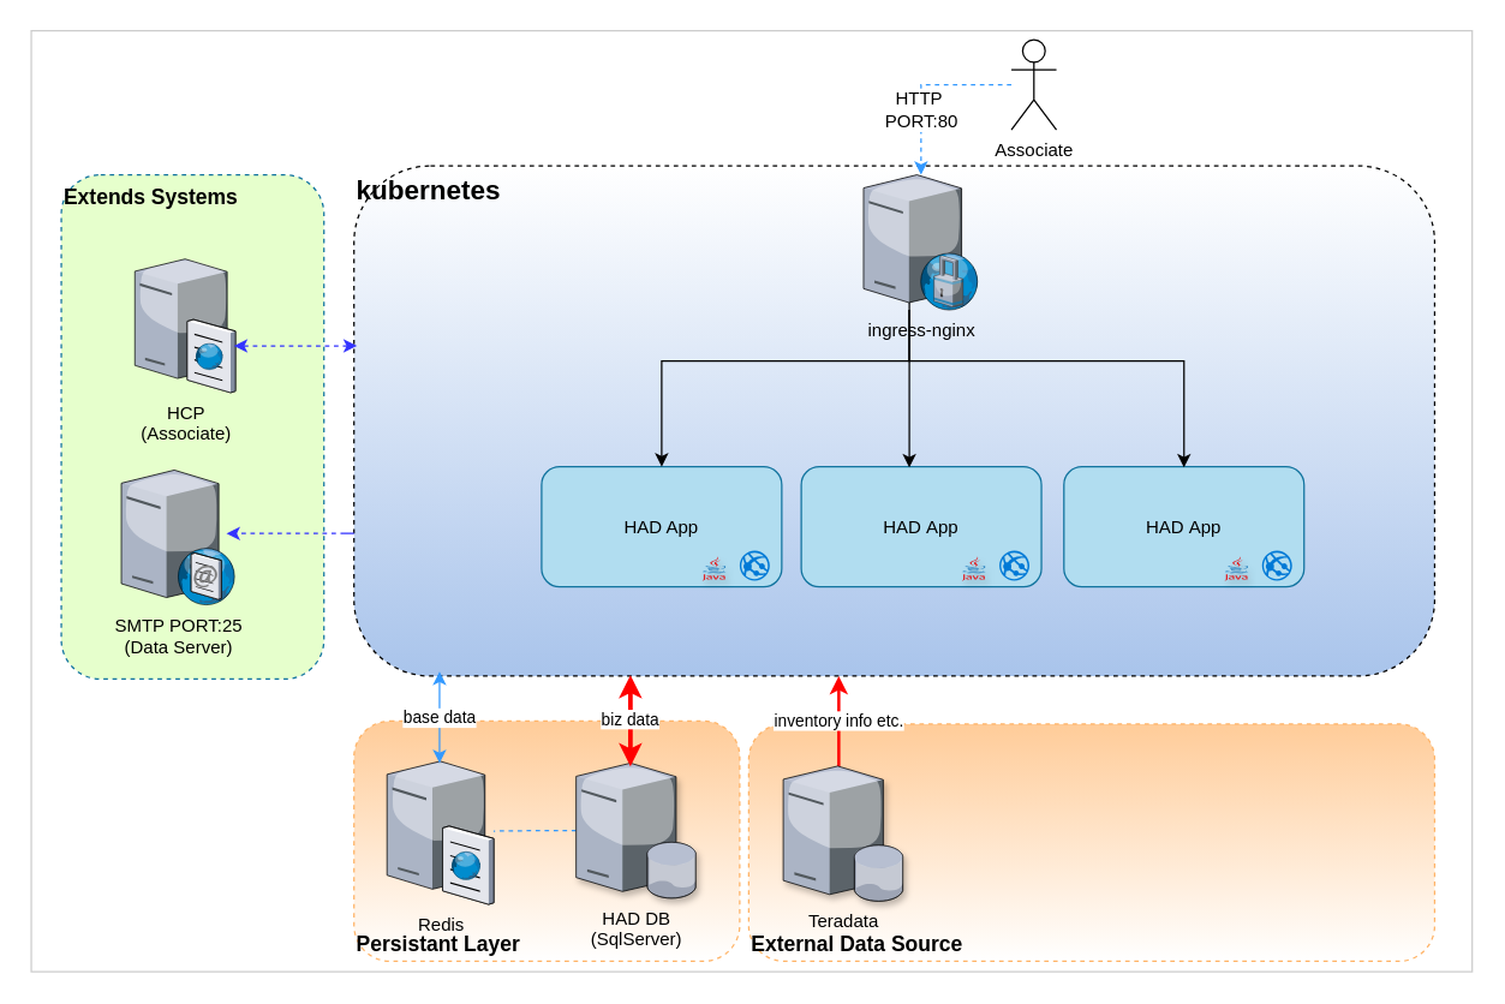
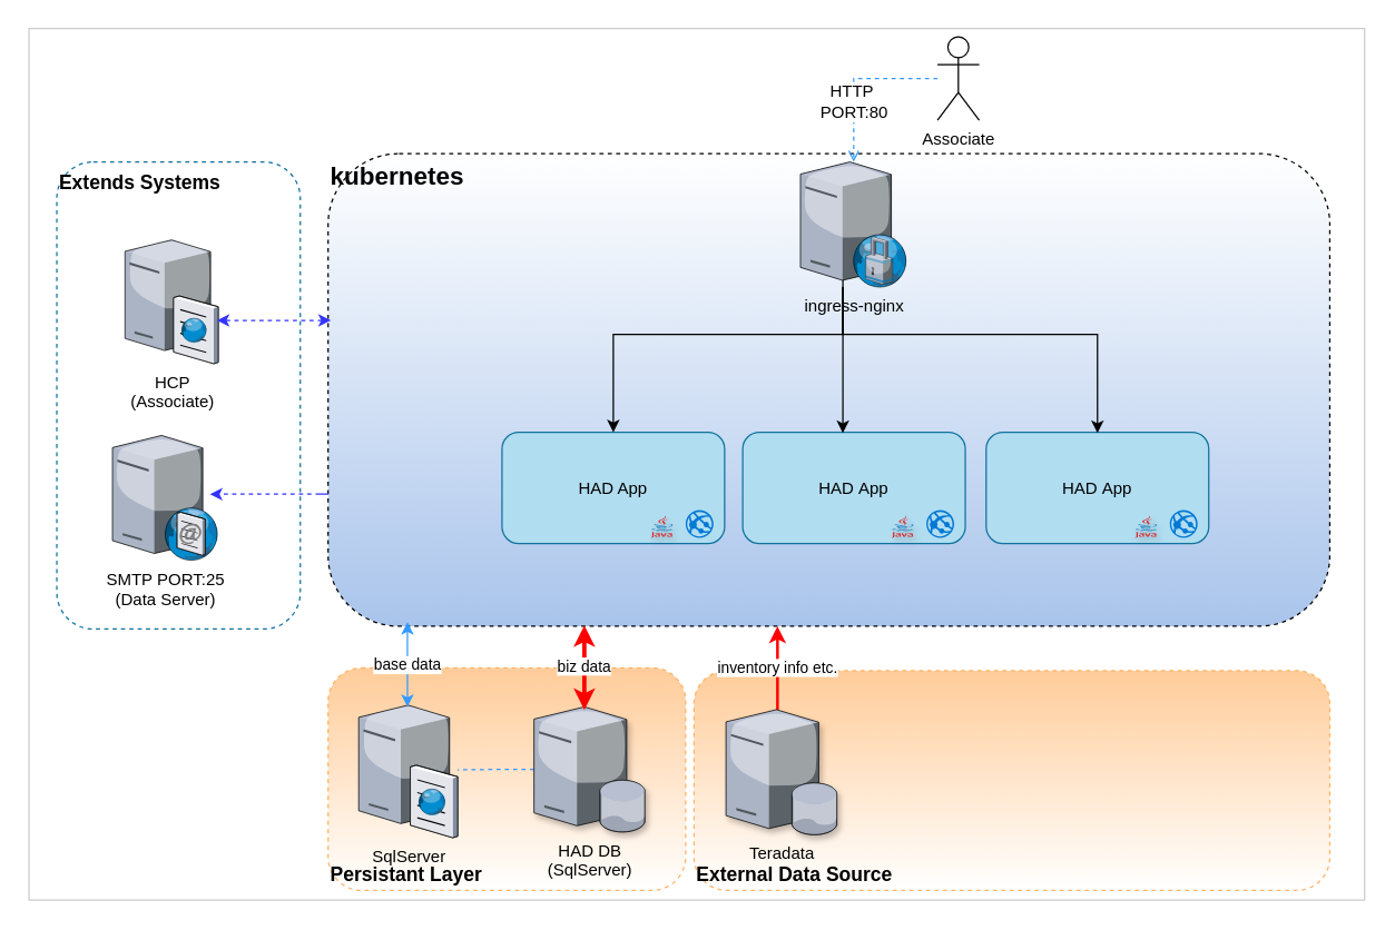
  <mxCell id="0" />
  <mxCell id="1" parent="0" />
  <mxCell id="2" value="" style="rounded=0;whiteSpace=wrap;html=1;shadow=0;fillColor=none;gradientColor=#A9C4EB;fontSize=24;align=left;perimeterSpacing=3;strokeColor=#000000;opacity=20;" vertex="1" parent="1"><mxGeometry x="20" y="20" width="960" height="627" as="geometry" /></mxCell>
  <mxCell id="3" value="&lt;div style=&quot;text-align: right&quot;&gt;&lt;b&gt;&lt;font style=&quot;font-size: 14px&quot;&gt;External Data Source&lt;/font&gt;&lt;/b&gt;&lt;/div&gt;" style="rounded=1;whiteSpace=wrap;html=1;align=left;strokeColor=#FFB366;fillColor=#FFCC99;shadow=0;fontSize=12;verticalAlign=bottom;dashed=1;gradientColor=#ffffff;" vertex="1" parent="1"><mxGeometry x="498" y="482" width="457" height="158" as="geometry" /></mxCell>
- <mxCell id="4" value="&lt;b&gt;&lt;font style=&quot;font-size: 14px&quot;&gt;Extends Systems&lt;/font&gt;&lt;/b&gt;" style="rounded=1;whiteSpace=wrap;html=1;align=left;strokeColor=#10739e;fillColor=#E6FFCC;shadow=0;fontSize=12;verticalAlign=top;dashed=1;" vertex="1" parent="1"><mxGeometry x="40" y="116" width="175" height="336" as="geometry" /></mxCell>
+ <mxCell id="4" value="&lt;b&gt;&lt;font style=&quot;font-size: 14px&quot;&gt;Extends Systems&lt;/font&gt;&lt;/b&gt;" style="rounded=1;whiteSpace=wrap;html=1;align=left;strokeColor=#10739e;fillColor=#ffffff;shadow=0;fontSize=12;verticalAlign=top;dashed=1;" vertex="1" parent="1"><mxGeometry x="40" y="116" width="175" height="336" as="geometry" /></mxCell>
  <mxCell id="5" value="&lt;b&gt;&lt;font style=&quot;font-size: 14px&quot;&gt;Persistant Layer&lt;/font&gt;&lt;/b&gt;" style="rounded=1;whiteSpace=wrap;html=1;align=left;strokeColor=#FFB366;fillColor=#FFCC99;shadow=0;fontSize=12;verticalAlign=bottom;dashed=1;gradientColor=#ffffff;" vertex="1" parent="1"><mxGeometry x="235" y="480" width="257" height="160" as="geometry" /></mxCell>
  <mxCell id="6" value="&lt;div style=&quot;text-align: center; font-size: 18px;&quot;&gt;&lt;b style=&quot;font-size: 18px;&quot;&gt;kubernetes&lt;/b&gt;&lt;/div&gt;" style="rounded=1;whiteSpace=wrap;html=1;fillColor=#ffffff;gradientColor=#A9C4EB;align=left;verticalAlign=top;dashed=1;fontSize=18;" vertex="1" parent="1"><mxGeometry x="235" y="110" width="720" height="340" as="geometry" /></mxCell>
  <mxCell id="7" value="inventory info etc." style="edgeStyle=orthogonalEdgeStyle;rounded=0;orthogonalLoop=1;jettySize=auto;html=1;startArrow=none;startFill=0;endArrow=classic;endFill=1;strokeColor=#FF0000;strokeWidth=2;" edge="1" parent="1"><mxGeometry relative="1" as="geometry"><mxPoint x="558" y="510" as="sourcePoint" /><mxPoint x="558" y="450" as="targetPoint" /><Array as="points"><mxPoint x="558" y="470" /><mxPoint x="558" y="470" /></Array></mxGeometry></mxCell>
  <mxCell id="8" value="&lt;div&gt;Teradata&lt;/div&gt;&lt;span id=&quot;transmark&quot; style=&quot;display: none ; width: 0px ; height: 0px&quot;&gt;&lt;/span&gt;&lt;span id=&quot;transmark&quot; style=&quot;display: none ; width: 0px ; height: 0px&quot;&gt;&lt;/span&gt;" style="verticalLabelPosition=bottom;aspect=fixed;html=1;verticalAlign=top;strokeColor=none;align=center;outlineConnect=0;shape=mxgraph.citrix.database_server;fillColor=#FFFFFF;gradientColor=#F3FFF2;shadow=1;" vertex="1" parent="1"><mxGeometry x="521" y="510" width="80" height="90" as="geometry" /></mxCell>
  <mxCell id="9" value="" style="group" vertex="1" connectable="0" parent="1"><mxGeometry x="360" y="310.5" width="160" height="80" as="geometry" /></mxCell>
  <mxCell id="10" value="&lt;span&gt;HAD App&lt;/span&gt;&lt;span&gt;&lt;br&gt;&lt;/span&gt;" style="rounded=1;whiteSpace=wrap;html=1;align=center;strokeColor=#10739e;fillColor=#b1ddf0;" vertex="1" parent="9"><mxGeometry width="160" height="80" as="geometry" /></mxCell>
  <mxCell id="11" value="" style="shadow=0;dashed=0;html=1;strokeColor=none;fillColor=#0079D6;labelPosition=center;verticalLabelPosition=bottom;verticalAlign=top;align=center;shape=mxgraph.azure.azure_website;" vertex="1" parent="9"><mxGeometry x="132" y="56" width="20" height="20" as="geometry" /></mxCell>
  <mxCell id="12" value="" style="dashed=0;outlineConnect=0;html=1;align=center;labelPosition=center;verticalLabelPosition=bottom;verticalAlign=top;shape=mxgraph.weblogos.java;shadow=1;fillColor=none;gradientColor=#ffffff;" vertex="1" parent="9"><mxGeometry x="107" y="60" width="16" height="16" as="geometry" /></mxCell>
  <mxCell id="13" value="" style="group" vertex="1" connectable="0" parent="1"><mxGeometry x="533" y="310.5" width="160" height="80" as="geometry" /></mxCell>
  <mxCell id="14" value="HAD&amp;nbsp;App&lt;span&gt;&lt;br&gt;&lt;/span&gt;" style="rounded=1;whiteSpace=wrap;html=1;align=center;strokeColor=#10739e;fillColor=#b1ddf0;" vertex="1" parent="13"><mxGeometry width="160" height="80" as="geometry" /></mxCell>
  <mxCell id="15" value="" style="shadow=0;dashed=0;html=1;strokeColor=none;fillColor=#0079D6;labelPosition=center;verticalLabelPosition=bottom;verticalAlign=top;align=center;shape=mxgraph.azure.azure_website;" vertex="1" parent="13"><mxGeometry x="132" y="56" width="20" height="20" as="geometry" /></mxCell>
  <mxCell id="16" value="" style="dashed=0;outlineConnect=0;html=1;align=center;labelPosition=center;verticalLabelPosition=bottom;verticalAlign=top;shape=mxgraph.weblogos.java;shadow=1;fillColor=none;gradientColor=#ffffff;" vertex="1" parent="13"><mxGeometry x="107" y="60" width="16" height="16" as="geometry" /></mxCell>
  <mxCell id="17" value="" style="group" vertex="1" connectable="0" parent="1"><mxGeometry x="708" y="310.5" width="160" height="80" as="geometry" /></mxCell>
  <mxCell id="18" value="HAD&amp;nbsp;App&lt;span&gt;&lt;br&gt;&lt;/span&gt;" style="rounded=1;whiteSpace=wrap;html=1;align=center;strokeColor=#10739e;fillColor=#b1ddf0;" vertex="1" parent="17"><mxGeometry width="160" height="80" as="geometry" /></mxCell>
  <mxCell id="19" value="" style="shadow=0;dashed=0;html=1;strokeColor=none;fillColor=#0079D6;labelPosition=center;verticalLabelPosition=bottom;verticalAlign=top;align=center;shape=mxgraph.azure.azure_website;" vertex="1" parent="17"><mxGeometry x="132" y="56" width="20" height="20" as="geometry" /></mxCell>
  <mxCell id="20" value="" style="dashed=0;outlineConnect=0;html=1;align=center;labelPosition=center;verticalLabelPosition=bottom;verticalAlign=top;shape=mxgraph.weblogos.java;shadow=1;fillColor=none;gradientColor=#ffffff;" vertex="1" parent="17"><mxGeometry x="107" y="60" width="16" height="16" as="geometry" /></mxCell>
  <mxCell id="21" value="SMTP PORT:25&lt;br&gt;(Data Server)" style="verticalLabelPosition=bottom;aspect=fixed;html=1;verticalAlign=top;strokeColor=none;align=center;outlineConnect=0;shape=mxgraph.citrix.smtp_server;" vertex="1" parent="1"><mxGeometry x="80" y="310.5" width="76" height="92" as="geometry" /></mxCell>
  <mxCell id="22" style="edgeStyle=orthogonalEdgeStyle;rounded=0;orthogonalLoop=1;jettySize=auto;html=1;entryX=0.5;entryY=0;entryDx=0;entryDy=0;startArrow=none;startFill=0;endArrow=classic;endFill=1;strokeColor=#000000;strokeWidth=1;" edge="1" parent="1" source="25" target="10"><mxGeometry relative="1" as="geometry"><Array as="points"><mxPoint x="605" y="240" /><mxPoint x="440" y="240" /></Array></mxGeometry></mxCell>
  <mxCell id="23" style="edgeStyle=orthogonalEdgeStyle;rounded=0;orthogonalLoop=1;jettySize=auto;html=1;entryX=0.392;entryY=0.119;entryDx=0;entryDy=0;entryPerimeter=0;startArrow=none;startFill=0;endArrow=classic;endFill=1;strokeColor=#000000;strokeWidth=1;" edge="1" parent="1"><mxGeometry relative="1" as="geometry"><mxPoint x="605" y="197" as="sourcePoint" /><mxPoint x="605" y="311" as="targetPoint" /></mxGeometry></mxCell>
  <mxCell id="24" style="edgeStyle=orthogonalEdgeStyle;rounded=0;orthogonalLoop=1;jettySize=auto;html=1;entryX=0.5;entryY=0;entryDx=0;entryDy=0;startArrow=none;startFill=0;endArrow=classic;endFill=1;strokeColor=#000000;strokeWidth=1;" edge="1" parent="1" source="25"><mxGeometry relative="1" as="geometry"><mxPoint x="596" y="206" as="sourcePoint" /><mxPoint x="788" y="311" as="targetPoint" /><Array as="points"><mxPoint x="605" y="240" /><mxPoint x="788" y="240" /></Array></mxGeometry></mxCell>
  <mxCell id="25" value="ingress-nginx" style="verticalLabelPosition=bottom;aspect=fixed;html=1;verticalAlign=top;strokeColor=none;align=center;outlineConnect=0;shape=mxgraph.citrix.proxy_server;" vertex="1" parent="1"><mxGeometry x="574.5" y="116" width="76.5" height="90" as="geometry" /></mxCell>
  <mxCell id="26" style="edgeStyle=orthogonalEdgeStyle;rounded=0;orthogonalLoop=1;jettySize=auto;html=1;strokeColor=#3333FF;fillColor=#FF3333;dashed=1;" edge="1" parent="1"><mxGeometry relative="1" as="geometry"><mxPoint x="229" y="355" as="sourcePoint" /><mxPoint x="150" y="355" as="targetPoint" /><Array as="points"><mxPoint x="235" y="355" /></Array></mxGeometry></mxCell>
- <mxCell id="27" style="edgeStyle=orthogonalEdgeStyle;rounded=0;orthogonalLoop=1;jettySize=auto;html=1;startArrow=none;startFill=0;endArrow=classic;endFill=1;strokeColor=#3399FF;dashed=1;" edge="1" parent="1" source="29" target="25"><mxGeometry relative="1" as="geometry" /></mxCell>
+ <mxCell id="27" style="edgeStyle=orthogonalEdgeStyle;rounded=0;orthogonalLoop=1;jettySize=auto;html=1;startArrow=none;startFill=0;endArrow=open;endFill=1;strokeColor=#3399FF;dashed=1;" edge="1" parent="1" source="29" target="25"><mxGeometry relative="1" as="geometry" /></mxCell>
  <mxCell id="28" value="HTTP&amp;nbsp;&lt;br&gt;PORT:80" style="text;html=1;resizable=0;points=[];align=center;verticalAlign=middle;labelBackgroundColor=#ffffff;" vertex="1" connectable="0" parent="27"><mxGeometry y="17" relative="1" as="geometry"><mxPoint x="-17" y="17" as="offset" /></mxGeometry></mxCell>
  <mxCell id="29" value="Associate" style="shape=umlActor;verticalLabelPosition=bottom;labelBackgroundColor=#ffffff;verticalAlign=top;html=1;outlineConnect=0;" vertex="1" parent="1"><mxGeometry x="673" y="26" width="30" height="60" as="geometry" /></mxCell>
  <mxCell id="30" style="edgeStyle=orthogonalEdgeStyle;rounded=0;orthogonalLoop=1;jettySize=auto;html=1;dashed=1;startArrow=none;startFill=0;endArrow=none;endFill=1;strokeColor=#3399FF;strokeWidth=1;" edge="1" parent="1" source="31" target="33"><mxGeometry relative="1" as="geometry" /></mxCell>
  <mxCell id="31" value="&lt;div&gt;HAD DB&lt;/div&gt;&lt;div&gt;(SqlServer)&lt;/div&gt;&lt;span id=&quot;transmark&quot; style=&quot;display: none ; width: 0px ; height: 0px&quot;&gt;&lt;/span&gt;&lt;span id=&quot;transmark&quot; style=&quot;display: none ; width: 0px ; height: 0px&quot;&gt;&lt;/span&gt;" style="verticalLabelPosition=bottom;aspect=fixed;html=1;verticalAlign=top;strokeColor=none;align=center;outlineConnect=0;shape=mxgraph.citrix.database_server;fillColor=#FFFFFF;gradientColor=#F3FFF2;shadow=1;" vertex="1" parent="1"><mxGeometry x="383" y="508" width="80" height="90" as="geometry" /></mxCell>
  <mxCell id="32" value="biz data" style="endArrow=classic;html=1;shadow=0;rounded=0;strokeColor=#FF0000;jumpStyle=arc;jumpSize=8;edgeStyle=orthogonalEdgeStyle;startArrow=classic;startFill=1;strokeWidth=3;exitX=0.574;exitY=1.005;exitDx=0;exitDy=0;exitPerimeter=0;" edge="1" parent="1"><mxGeometry width="50" height="50" relative="1" as="geometry"><mxPoint x="419.167" y="449.333" as="sourcePoint" /><mxPoint x="419.167" y="510.167" as="targetPoint" /><Array as="points"><mxPoint x="419" y="488" /><mxPoint x="419" y="488" /></Array></mxGeometry></mxCell>
- <mxCell id="33" value="&lt;div style=&quot;text-align: right&quot;&gt;&lt;span&gt;Redis&lt;/span&gt;&lt;/div&gt;" style="verticalLabelPosition=bottom;aspect=fixed;html=1;verticalAlign=top;strokeColor=none;align=center;outlineConnect=0;shape=mxgraph.citrix.cache_server;" vertex="1" parent="1"><mxGeometry x="257" y="504.5" width="71" height="97.5" as="geometry" /></mxCell>
+ <mxCell id="33" value="&lt;div style=&quot;text-align: right&quot;&gt;&lt;span&gt;SqlServer&lt;/span&gt;&lt;/div&gt;" style="verticalLabelPosition=bottom;aspect=fixed;html=1;verticalAlign=top;strokeColor=none;align=center;outlineConnect=0;shape=mxgraph.citrix.cache_server;" vertex="1" parent="1"><mxGeometry x="257" y="504.5" width="71" height="97.5" as="geometry" /></mxCell>
  <mxCell id="34" value="base data" style="endArrow=classic;html=1;shadow=0;rounded=0;strokeColor=#3399FF;jumpStyle=arc;jumpSize=8;edgeStyle=orthogonalEdgeStyle;startArrow=classic;startFill=1;strokeWidth=1;exitX=0.574;exitY=1.005;exitDx=0;exitDy=0;exitPerimeter=0;" edge="1" parent="1"><mxGeometry width="50" height="50" relative="1" as="geometry"><mxPoint x="292" y="447" as="sourcePoint" /><mxPoint x="292" y="508" as="targetPoint" /><Array as="points"><mxPoint x="292" y="468" /><mxPoint x="292" y="468" /></Array></mxGeometry></mxCell>
  <mxCell id="35" value="HCP&lt;br&gt;(Associate)&lt;br&gt;" style="verticalLabelPosition=bottom;aspect=fixed;html=1;verticalAlign=top;strokeColor=none;align=center;outlineConnect=0;shape=mxgraph.citrix.ftp_server;fillColor=#FFFFFF;gradientColor=#F3FFF2;" vertex="1" parent="1"><mxGeometry x="89" y="170" width="67" height="91" as="geometry" /></mxCell>
  <mxCell id="36" style="edgeStyle=orthogonalEdgeStyle;rounded=0;orthogonalLoop=1;jettySize=auto;html=1;strokeColor=#3333FF;fillColor=#FF3333;dashed=1;startArrow=classic;startFill=1;" edge="1" parent="1"><mxGeometry relative="1" as="geometry"><mxPoint x="237" y="230" as="sourcePoint" /><mxPoint x="155" y="230" as="targetPoint" /><Array as="points"><mxPoint x="209" y="230" /><mxPoint x="209" y="230" /></Array></mxGeometry></mxCell>
